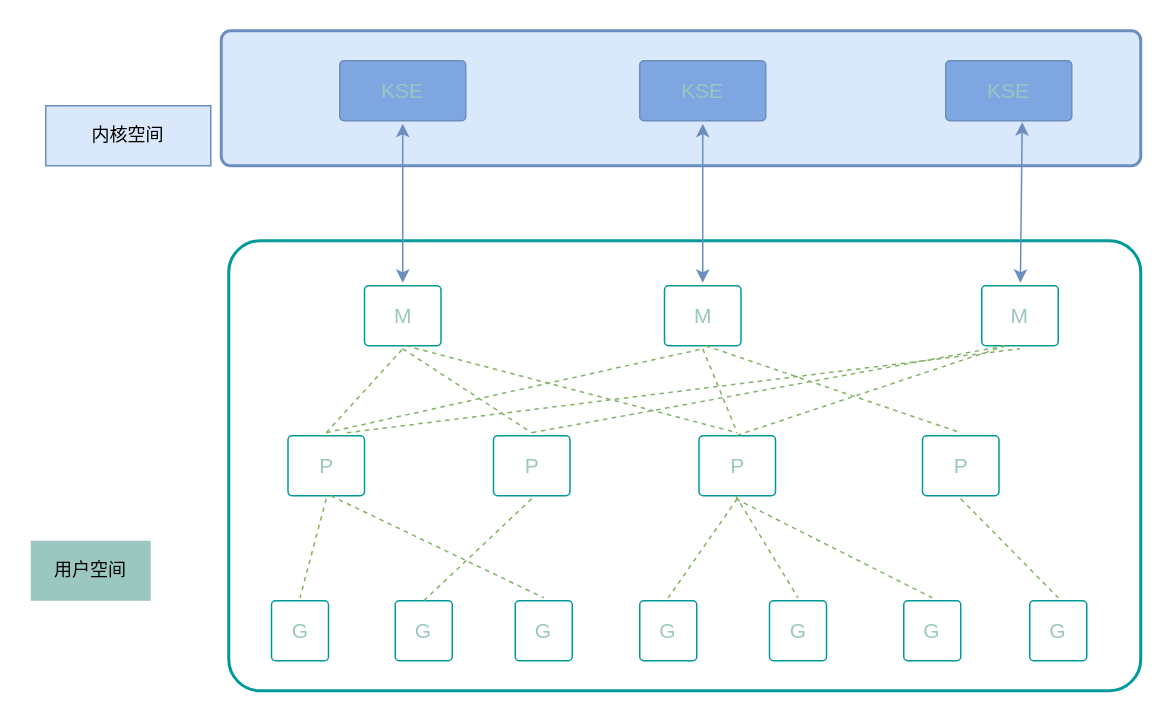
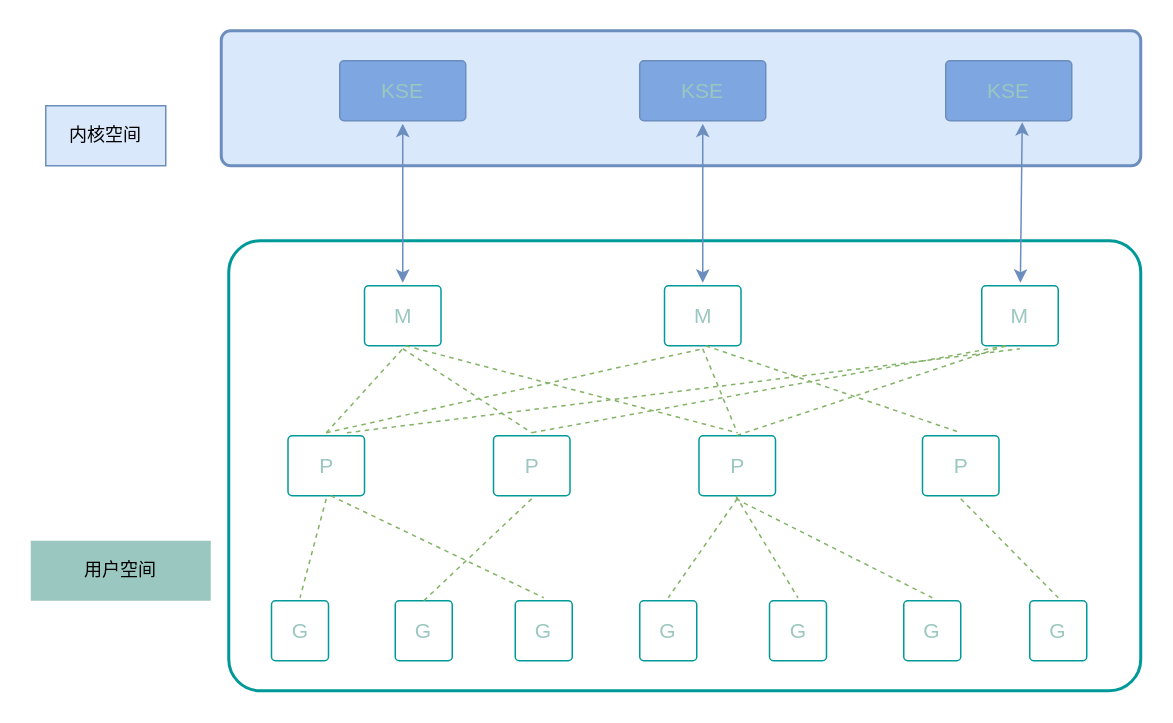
  <mxCell id="0" />
  <mxCell id="1" parent="0" />
  <mxCell id="2" value="" style="rounded=1;whiteSpace=wrap;html=1;shadow=0;labelBackgroundColor=none;strokeColor=#009999;strokeWidth=2;fillColor=#FFFFFF;fontFamily=Helvetica;fontSize=14;fontColor=#FFFFFF;align=center;spacing=5;fontStyle=0;arcSize=7;perimeterSpacing=2;" vertex="1" parent="1"><mxGeometry x="152" y="160" width="608" height="300" as="geometry" /></mxCell>
  <mxCell id="3" value="" style="rounded=1;whiteSpace=wrap;html=1;shadow=0;labelBackgroundColor=none;strokeColor=#6c8ebf;strokeWidth=2;fillColor=#dae8fc;fontFamily=Helvetica;fontSize=14;align=center;spacing=5;fontStyle=0;arcSize=7;perimeterSpacing=2;" vertex="1" parent="1"><mxGeometry x="147" y="20" width="613" height="90" as="geometry" /></mxCell>
- <mxCell id="4" value="内核空间" style="text;html=1;strokeColor=#6c8ebf;fillColor=#dae8fc;align=center;verticalAlign=middle;whiteSpace=wrap;rounded=0;" parent="1" vertex="1"><mxGeometry x="30" y="70" width="110" height="40" as="geometry" /></mxCell>
+ <mxCell id="4" value="内核空间" style="text;html=1;strokeColor=#6c8ebf;fillColor=#dae8fc;align=center;verticalAlign=middle;whiteSpace=wrap;rounded=0;" parent="1" vertex="1"><mxGeometry x="30" y="70" width="80" height="40" as="geometry" /></mxCell>
  <mxCell id="5" value="&lt;font color=&quot;#9ac7bf&quot; style=&quot;font-size: 14px&quot;&gt;M&lt;/font&gt;" style="rounded=1;whiteSpace=wrap;html=1;shadow=0;labelBackgroundColor=none;strokeColor=#009999;strokeWidth=1;fillColor=#FFFFFF;fontFamily=Helvetica;fontSize=14;fontColor=#FFFFFF;align=center;spacing=5;fontStyle=0;arcSize=7;perimeterSpacing=2;" parent="1" vertex="1"><mxGeometry x="242.5" y="190" width="51" height="40" as="geometry" /></mxCell>
  <mxCell id="6" value="&lt;font color=&quot;#9ac7bf&quot;&gt;KSE&lt;/font&gt;" style="rounded=1;whiteSpace=wrap;html=1;shadow=0;labelBackgroundColor=none;strokeColor=#6c8ebf;strokeWidth=1;fillColor=#7EA6E0;fontFamily=Helvetica;fontSize=14;align=center;spacing=5;fontStyle=0;arcSize=7;perimeterSpacing=2;" vertex="1" parent="1"><mxGeometry x="226" y="40" width="84" height="40" as="geometry" /></mxCell>
  <mxCell id="7" value="&lt;font color=&quot;#9ac7bf&quot;&gt;KSE&lt;/font&gt;" style="rounded=1;whiteSpace=wrap;html=1;shadow=0;labelBackgroundColor=none;strokeColor=#6c8ebf;strokeWidth=1;fillColor=#7EA6E0;fontFamily=Helvetica;fontSize=14;align=center;spacing=5;fontStyle=0;arcSize=7;perimeterSpacing=2;" vertex="1" parent="1"><mxGeometry x="426" y="40" width="84" height="40" as="geometry" /></mxCell>
  <mxCell id="8" value="&lt;font color=&quot;#9ac7bf&quot;&gt;KSE&lt;/font&gt;" style="rounded=1;whiteSpace=wrap;html=1;shadow=0;labelBackgroundColor=none;strokeColor=#6c8ebf;strokeWidth=1;fillColor=#7EA6E0;fontFamily=Helvetica;fontSize=14;align=center;spacing=5;fontStyle=0;arcSize=7;perimeterSpacing=2;" vertex="1" parent="1"><mxGeometry x="630" y="40" width="84" height="40" as="geometry" /></mxCell>
- <mxCell id="9" value="用户空间" style="text;html=1;strokeColor=none;fillColor=#9AC7BF;align=center;verticalAlign=middle;whiteSpace=wrap;rounded=0;" vertex="1" parent="1"><mxGeometry x="20" y="360" width="80" height="40" as="geometry" /></mxCell>
+ <mxCell id="9" value="用户空间" style="text;html=1;strokeColor=none;fillColor=#9AC7BF;align=center;verticalAlign=middle;whiteSpace=wrap;rounded=0;" vertex="1" parent="1"><mxGeometry x="20" y="360" width="120" height="40" as="geometry" /></mxCell>
  <mxCell id="10" value="&lt;font color=&quot;#9ac7bf&quot; style=&quot;font-size: 14px&quot;&gt;M&lt;/font&gt;" style="rounded=1;whiteSpace=wrap;html=1;shadow=0;labelBackgroundColor=none;strokeColor=#009999;strokeWidth=1;fillColor=#FFFFFF;fontFamily=Helvetica;fontSize=14;fontColor=#FFFFFF;align=center;spacing=5;fontStyle=0;arcSize=7;perimeterSpacing=2;" vertex="1" parent="1"><mxGeometry x="442.5" y="190" width="51" height="40" as="geometry" /></mxCell>
  <mxCell id="11" value="&lt;font color=&quot;#9ac7bf&quot; style=&quot;font-size: 14px&quot;&gt;M&lt;/font&gt;" style="rounded=1;whiteSpace=wrap;html=1;shadow=0;labelBackgroundColor=none;strokeColor=#009999;strokeWidth=1;fillColor=#FFFFFF;fontFamily=Helvetica;fontSize=14;fontColor=#FFFFFF;align=center;spacing=5;fontStyle=0;arcSize=7;perimeterSpacing=2;" vertex="1" parent="1"><mxGeometry x="654" y="190" width="51" height="40" as="geometry" /></mxCell>
  <mxCell id="12" value="&lt;font color=&quot;#9ac7bf&quot; style=&quot;font-size: 14px&quot;&gt;P&lt;/font&gt;" style="rounded=1;whiteSpace=wrap;html=1;shadow=0;labelBackgroundColor=none;strokeColor=#009999;strokeWidth=1;fillColor=#FFFFFF;fontFamily=Helvetica;fontSize=14;fontColor=#FFFFFF;align=center;spacing=5;fontStyle=0;arcSize=7;perimeterSpacing=2;" vertex="1" parent="1"><mxGeometry x="191.5" y="290" width="51" height="40" as="geometry" /></mxCell>
  <mxCell id="13" value="&lt;font color=&quot;#9ac7bf&quot; style=&quot;font-size: 14px&quot;&gt;P&lt;/font&gt;" style="rounded=1;whiteSpace=wrap;html=1;shadow=0;labelBackgroundColor=none;strokeColor=#009999;strokeWidth=1;fillColor=#FFFFFF;fontFamily=Helvetica;fontSize=14;fontColor=#FFFFFF;align=center;spacing=5;fontStyle=0;arcSize=7;perimeterSpacing=2;" vertex="1" parent="1"><mxGeometry x="328.5" y="290" width="51" height="40" as="geometry" /></mxCell>
  <mxCell id="14" value="&lt;font color=&quot;#9ac7bf&quot; style=&quot;font-size: 14px&quot;&gt;P&lt;/font&gt;" style="rounded=1;whiteSpace=wrap;html=1;shadow=0;labelBackgroundColor=none;strokeColor=#009999;strokeWidth=1;fillColor=#FFFFFF;fontFamily=Helvetica;fontSize=14;fontColor=#FFFFFF;align=center;spacing=5;fontStyle=0;arcSize=7;perimeterSpacing=2;" vertex="1" parent="1"><mxGeometry x="465.5" y="290" width="51" height="40" as="geometry" /></mxCell>
  <mxCell id="15" value="&lt;font color=&quot;#9ac7bf&quot; style=&quot;font-size: 14px&quot;&gt;P&lt;/font&gt;" style="rounded=1;whiteSpace=wrap;html=1;shadow=0;labelBackgroundColor=none;strokeColor=#009999;strokeWidth=1;fillColor=#FFFFFF;fontFamily=Helvetica;fontSize=14;fontColor=#FFFFFF;align=center;spacing=5;fontStyle=0;arcSize=7;perimeterSpacing=2;" vertex="1" parent="1"><mxGeometry x="614.5" y="290" width="51" height="40" as="geometry" /></mxCell>
  <mxCell id="16" value="&lt;font color=&quot;#9ac7bf&quot; style=&quot;font-size: 14px&quot;&gt;G&lt;/font&gt;" style="rounded=1;whiteSpace=wrap;html=1;shadow=0;labelBackgroundColor=none;strokeColor=#009999;strokeWidth=1;fillColor=#FFFFFF;fontFamily=Helvetica;fontSize=14;fontColor=#FFFFFF;align=center;spacing=5;fontStyle=0;arcSize=7;perimeterSpacing=2;" vertex="1" parent="1"><mxGeometry x="180.5" y="400" width="38" height="40" as="geometry" /></mxCell>
  <mxCell id="17" value="&lt;font color=&quot;#9ac7bf&quot; style=&quot;font-size: 14px&quot;&gt;G&lt;/font&gt;" style="rounded=1;whiteSpace=wrap;html=1;shadow=0;labelBackgroundColor=none;strokeColor=#009999;strokeWidth=1;fillColor=#FFFFFF;fontFamily=Helvetica;fontSize=14;fontColor=#FFFFFF;align=center;spacing=5;fontStyle=0;arcSize=7;perimeterSpacing=2;" vertex="1" parent="1"><mxGeometry x="263" y="400" width="38" height="40" as="geometry" /></mxCell>
  <mxCell id="18" value="&lt;font color=&quot;#9ac7bf&quot; style=&quot;font-size: 14px&quot;&gt;G&lt;/font&gt;" style="rounded=1;whiteSpace=wrap;html=1;shadow=0;labelBackgroundColor=none;strokeColor=#009999;strokeWidth=1;fillColor=#FFFFFF;fontFamily=Helvetica;fontSize=14;fontColor=#FFFFFF;align=center;spacing=5;fontStyle=0;arcSize=7;perimeterSpacing=2;" vertex="1" parent="1"><mxGeometry x="343" y="400" width="38" height="40" as="geometry" /></mxCell>
  <mxCell id="19" value="&lt;font color=&quot;#9ac7bf&quot; style=&quot;font-size: 14px&quot;&gt;G&lt;/font&gt;" style="rounded=1;whiteSpace=wrap;html=1;shadow=0;labelBackgroundColor=none;strokeColor=#009999;strokeWidth=1;fillColor=#FFFFFF;fontFamily=Helvetica;fontSize=14;fontColor=#FFFFFF;align=center;spacing=5;fontStyle=0;arcSize=7;perimeterSpacing=2;" vertex="1" parent="1"><mxGeometry x="426" y="400" width="38" height="40" as="geometry" /></mxCell>
  <mxCell id="20" value="&lt;font color=&quot;#9ac7bf&quot; style=&quot;font-size: 14px&quot;&gt;G&lt;/font&gt;" style="rounded=1;whiteSpace=wrap;html=1;shadow=0;labelBackgroundColor=none;strokeColor=#009999;strokeWidth=1;fillColor=#FFFFFF;fontFamily=Helvetica;fontSize=14;fontColor=#FFFFFF;align=center;spacing=5;fontStyle=0;arcSize=7;perimeterSpacing=2;" vertex="1" parent="1"><mxGeometry x="512.5" y="400" width="38" height="40" as="geometry" /></mxCell>
  <mxCell id="21" value="&lt;font color=&quot;#9ac7bf&quot; style=&quot;font-size: 14px&quot;&gt;G&lt;/font&gt;" style="rounded=1;whiteSpace=wrap;html=1;shadow=0;labelBackgroundColor=none;strokeColor=#009999;strokeWidth=1;fillColor=#FFFFFF;fontFamily=Helvetica;fontSize=14;fontColor=#FFFFFF;align=center;spacing=5;fontStyle=0;arcSize=7;perimeterSpacing=2;" vertex="1" parent="1"><mxGeometry x="686" y="400" width="38" height="40" as="geometry" /></mxCell>
  <mxCell id="22" value="&lt;font color=&quot;#9ac7bf&quot; style=&quot;font-size: 14px&quot;&gt;G&lt;/font&gt;" style="rounded=1;whiteSpace=wrap;html=1;shadow=0;labelBackgroundColor=none;strokeColor=#009999;strokeWidth=1;fillColor=#FFFFFF;fontFamily=Helvetica;fontSize=14;fontColor=#FFFFFF;align=center;spacing=5;fontStyle=0;arcSize=7;perimeterSpacing=2;" vertex="1" parent="1"><mxGeometry x="602" y="400" width="38" height="40" as="geometry" /></mxCell>
  <mxCell id="23" value="" style="endArrow=classic;startArrow=classic;html=1;exitX=0.5;exitY=0;exitDx=0;exitDy=0;fillColor=#dae8fc;strokeColor=#6c8ebf;" edge="1" parent="1" source="5" target="6"><mxGeometry width="50" height="50" relative="1" as="geometry"><mxPoint x="260" y="160" as="sourcePoint" /><mxPoint x="310" y="110" as="targetPoint" /></mxGeometry></mxCell>
  <mxCell id="24" value="" style="endArrow=classic;startArrow=classic;html=1;exitX=0.5;exitY=0;exitDx=0;exitDy=0;fillColor=#dae8fc;strokeColor=#6c8ebf;entryX=0.5;entryY=1;entryDx=0;entryDy=0;" edge="1" parent="1" source="10" target="7"><mxGeometry width="50" height="50" relative="1" as="geometry"><mxPoint x="278" y="198" as="sourcePoint" /><mxPoint x="278" y="92" as="targetPoint" /></mxGeometry></mxCell>
  <mxCell id="25" value="" style="endArrow=classic;startArrow=classic;html=1;fillColor=#dae8fc;strokeColor=#6c8ebf;entryX=0.602;entryY=0.977;entryDx=0;entryDy=0;entryPerimeter=0;" edge="1" parent="1" source="11" target="8"><mxGeometry width="50" height="50" relative="1" as="geometry"><mxPoint x="288" y="208" as="sourcePoint" /><mxPoint x="288" y="102" as="targetPoint" /></mxGeometry></mxCell>
  <mxCell id="26" value="" style="endArrow=none;dashed=1;html=1;exitX=0.5;exitY=0;exitDx=0;exitDy=0;entryX=0.5;entryY=1;entryDx=0;entryDy=0;fillColor=#d5e8d4;strokeColor=#82b366;" edge="1" parent="1" source="12" target="5"><mxGeometry width="50" height="50" relative="1" as="geometry"><mxPoint x="250" y="290" as="sourcePoint" /><mxPoint x="300" y="240" as="targetPoint" /></mxGeometry></mxCell>
  <mxCell id="27" value="" style="endArrow=none;dashed=1;html=1;exitX=0.5;exitY=0;exitDx=0;exitDy=0;fillColor=#d5e8d4;strokeColor=#82b366;entryX=0.5;entryY=1;entryDx=0;entryDy=0;" edge="1" parent="1" source="12" target="10"><mxGeometry width="50" height="50" relative="1" as="geometry"><mxPoint x="227" y="268" as="sourcePoint" /><mxPoint x="278" y="242" as="targetPoint" /></mxGeometry></mxCell>
  <mxCell id="28" value="" style="endArrow=none;dashed=1;html=1;exitX=0.75;exitY=0;exitDx=0;exitDy=0;entryX=0.5;entryY=1;entryDx=0;entryDy=0;fillColor=#d5e8d4;strokeColor=#82b366;" edge="1" parent="1" source="12" target="11"><mxGeometry width="50" height="50" relative="1" as="geometry"><mxPoint x="237" y="278" as="sourcePoint" /><mxPoint x="288" y="252" as="targetPoint" /></mxGeometry></mxCell>
  <mxCell id="29" value="" style="endArrow=none;dashed=1;html=1;exitX=0.5;exitY=1;exitDx=0;exitDy=0;entryX=0.5;entryY=0;entryDx=0;entryDy=0;fillColor=#d5e8d4;strokeColor=#82b366;" edge="1" parent="1" source="5" target="13"><mxGeometry width="50" height="50" relative="1" as="geometry"><mxPoint x="247" y="288" as="sourcePoint" /><mxPoint x="298" y="262" as="targetPoint" /></mxGeometry></mxCell>
  <mxCell id="30" value="" style="endArrow=none;dashed=1;html=1;entryX=0.5;entryY=0;entryDx=0;entryDy=0;fillColor=#d5e8d4;strokeColor=#82b366;" edge="1" parent="1" target="13"><mxGeometry width="50" height="50" relative="1" as="geometry"><mxPoint x="670" y="230" as="sourcePoint" /><mxPoint x="308" y="272" as="targetPoint" /></mxGeometry></mxCell>
  <mxCell id="31" value="" style="endArrow=none;dashed=1;html=1;entryX=0.5;entryY=0;entryDx=0;entryDy=0;fillColor=#d5e8d4;strokeColor=#82b366;" edge="1" parent="1" target="14"><mxGeometry width="50" height="50" relative="1" as="geometry"><mxPoint x="270" y="230" as="sourcePoint" /><mxPoint x="364" y="298" as="targetPoint" /></mxGeometry></mxCell>
  <mxCell id="32" value="" style="endArrow=none;dashed=1;html=1;entryX=0.5;entryY=0;entryDx=0;entryDy=0;fillColor=#d5e8d4;strokeColor=#82b366;exitX=0.5;exitY=1;exitDx=0;exitDy=0;" edge="1" parent="1" source="10" target="14"><mxGeometry width="50" height="50" relative="1" as="geometry"><mxPoint x="288" y="252" as="sourcePoint" /><mxPoint x="374" y="308" as="targetPoint" /></mxGeometry></mxCell>
  <mxCell id="33" value="" style="endArrow=none;dashed=1;html=1;fillColor=#d5e8d4;strokeColor=#82b366;" edge="1" parent="1"><mxGeometry width="50" height="50" relative="1" as="geometry"><mxPoint x="670" y="230" as="sourcePoint" /><mxPoint x="490" y="290" as="targetPoint" /></mxGeometry></mxCell>
  <mxCell id="34" value="" style="endArrow=none;dashed=1;html=1;entryX=0.5;entryY=0;entryDx=0;entryDy=0;fillColor=#d5e8d4;strokeColor=#82b366;" edge="1" parent="1" target="15"><mxGeometry width="50" height="50" relative="1" as="geometry"><mxPoint x="470" y="230" as="sourcePoint" /><mxPoint x="394" y="328" as="targetPoint" /></mxGeometry></mxCell>
  <mxCell id="35" value="" style="endArrow=none;dashed=1;html=1;entryX=0.5;entryY=0;entryDx=0;entryDy=0;fillColor=#d5e8d4;strokeColor=#82b366;exitX=0.5;exitY=1;exitDx=0;exitDy=0;" edge="1" parent="1" source="12" target="16"><mxGeometry width="50" height="50" relative="1" as="geometry"><mxPoint x="318" y="282" as="sourcePoint" /><mxPoint x="404" y="338" as="targetPoint" /></mxGeometry></mxCell>
  <mxCell id="36" value="" style="endArrow=none;dashed=1;html=1;entryX=0.5;entryY=0;entryDx=0;entryDy=0;fillColor=#d5e8d4;strokeColor=#82b366;" edge="1" parent="1" target="18"><mxGeometry width="50" height="50" relative="1" as="geometry"><mxPoint x="220" y="330" as="sourcePoint" /><mxPoint x="414" y="348" as="targetPoint" /></mxGeometry></mxCell>
  <mxCell id="37" value="" style="endArrow=none;dashed=1;html=1;exitX=0.5;exitY=1;exitDx=0;exitDy=0;fillColor=#d5e8d4;strokeColor=#82b366;" edge="1" parent="1" source="13"><mxGeometry width="50" height="50" relative="1" as="geometry"><mxPoint x="338" y="302" as="sourcePoint" /><mxPoint x="282" y="400" as="targetPoint" /></mxGeometry></mxCell>
  <mxCell id="38" value="" style="endArrow=none;dashed=1;html=1;exitX=0.5;exitY=1;exitDx=0;exitDy=0;entryX=0.5;entryY=0;entryDx=0;entryDy=0;fillColor=#d5e8d4;strokeColor=#82b366;" edge="1" parent="1" source="14" target="19"><mxGeometry width="50" height="50" relative="1" as="geometry"><mxPoint x="348" y="312" as="sourcePoint" /><mxPoint x="434" y="368" as="targetPoint" /></mxGeometry></mxCell>
  <mxCell id="39" value="" style="endArrow=none;dashed=1;html=1;entryX=0.5;entryY=0;entryDx=0;entryDy=0;fillColor=#d5e8d4;strokeColor=#82b366;" edge="1" parent="1" target="20"><mxGeometry width="50" height="50" relative="1" as="geometry"><mxPoint x="490" y="330" as="sourcePoint" /><mxPoint x="444" y="378" as="targetPoint" /></mxGeometry></mxCell>
  <mxCell id="40" value="" style="endArrow=none;dashed=1;html=1;entryX=0.5;entryY=0;entryDx=0;entryDy=0;fillColor=#d5e8d4;strokeColor=#82b366;" edge="1" parent="1" target="22"><mxGeometry width="50" height="50" relative="1" as="geometry"><mxPoint x="490" y="332" as="sourcePoint" /><mxPoint x="454" y="388" as="targetPoint" /></mxGeometry></mxCell>
  <mxCell id="41" value="" style="endArrow=none;dashed=1;html=1;exitX=0.5;exitY=1;exitDx=0;exitDy=0;entryX=0.5;entryY=0;entryDx=0;entryDy=0;fillColor=#d5e8d4;strokeColor=#82b366;" edge="1" parent="1" source="15" target="21"><mxGeometry width="50" height="50" relative="1" as="geometry"><mxPoint x="378" y="342" as="sourcePoint" /><mxPoint x="464" y="398" as="targetPoint" /></mxGeometry></mxCell>
